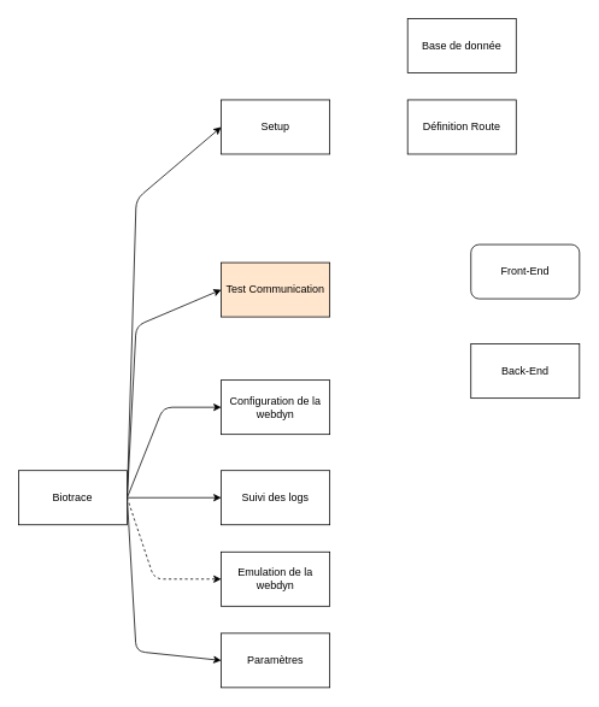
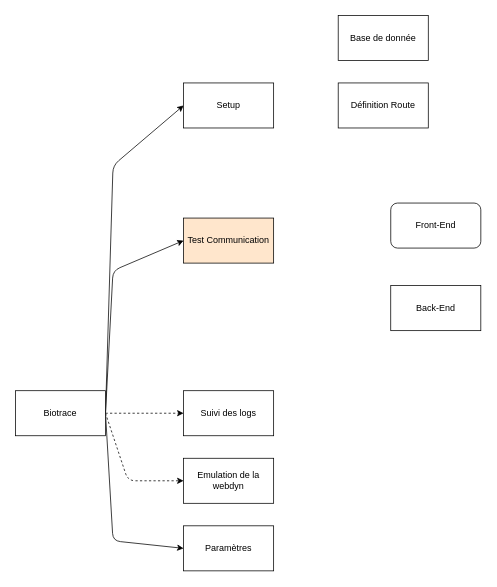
  <mxCell id="0" />
  <mxCell id="1" parent="0" />
  <mxCell id="2" style="edgeStyle=none;html=1;exitX=1;exitY=0.5;exitDx=0;exitDy=0;entryX=0;entryY=0.5;entryDx=0;entryDy=0;" parent="1" source="8" target="9" edge="1"><mxGeometry relative="1" as="geometry"><mxPoint x="240" y="350" as="targetPoint" /><Array as="points"><mxPoint x="150" y="360" /></Array></mxGeometry></mxCell>
- <mxCell id="3" style="edgeStyle=none;html=1;exitX=1;exitY=0.5;exitDx=0;exitDy=0;entryX=0;entryY=0.5;entryDx=0;entryDy=0;" parent="1" source="8" target="10" edge="1"><mxGeometry relative="1" as="geometry"><mxPoint x="240" y="450" as="targetPoint" /><Array as="points"><mxPoint x="180" y="450" /></Array></mxGeometry></mxCell>
- <mxCell id="4" style="edgeStyle=none;html=1;exitX=1;exitY=0.5;exitDx=0;exitDy=0;entryX=0;entryY=0.5;entryDx=0;entryDy=0;" parent="1" source="8" target="11" edge="1"><mxGeometry relative="1" as="geometry" /></mxCell>
+ <mxCell id="4" style="edgeStyle=none;html=1;exitX=1;exitY=0.5;exitDx=0;exitDy=0;entryX=0;entryY=0.5;entryDx=0;entryDy=0;dashed=1;" parent="1" source="8" target="11" edge="1"><mxGeometry relative="1" as="geometry" /></mxCell>
  <mxCell id="5" style="edgeStyle=none;html=1;exitX=1;exitY=0.5;exitDx=0;exitDy=0;entryX=0;entryY=0.5;entryDx=0;entryDy=0;dashed=1;" parent="1" source="8" target="12" edge="1"><mxGeometry relative="1" as="geometry"><Array as="points"><mxPoint x="170" y="640" /></Array></mxGeometry></mxCell>
  <mxCell id="6" style="edgeStyle=none;html=1;exitX=1;exitY=0.5;exitDx=0;exitDy=0;entryX=0;entryY=0.5;entryDx=0;entryDy=0;" parent="1" source="8" target="13" edge="1"><mxGeometry relative="1" as="geometry"><Array as="points"><mxPoint x="150" y="720" /></Array></mxGeometry></mxCell>
  <mxCell id="7" style="edgeStyle=none;html=1;exitX=1;exitY=0.5;exitDx=0;exitDy=0;entryX=0;entryY=0.5;entryDx=0;entryDy=0;" edge="1" parent="1" source="8" target="16"><mxGeometry relative="1" as="geometry"><Array as="points"><mxPoint x="150" y="220" /></Array></mxGeometry></mxCell>
  <mxCell id="8" value="Biotrace" style="rounded=0;whiteSpace=wrap;html=1;" parent="1" vertex="1"><mxGeometry x="20" y="520" width="120" height="60" as="geometry" /></mxCell>
  <mxCell id="9" value="Test Communication" style="rounded=0;whiteSpace=wrap;html=1;fillColor=#ffe6cc;" parent="1" vertex="1"><mxGeometry x="244" y="290" width="120" height="60" as="geometry" /></mxCell>
- <mxCell id="10" value="Configuration de la webdyn" style="rounded=0;whiteSpace=wrap;html=1;" parent="1" vertex="1"><mxGeometry x="244" y="420" width="120" height="60" as="geometry" /></mxCell>
  <mxCell id="11" value="Suivi des logs" style="rounded=0;whiteSpace=wrap;html=1;" parent="1" vertex="1"><mxGeometry x="244" y="520" width="120" height="60" as="geometry" /></mxCell>
  <mxCell id="12" value="Emulation de la webdyn" style="rounded=0;whiteSpace=wrap;html=1;" parent="1" vertex="1"><mxGeometry x="244" y="610" width="120" height="60" as="geometry" /></mxCell>
  <mxCell id="13" value="Paramètres" style="rounded=0;whiteSpace=wrap;html=1;" parent="1" vertex="1"><mxGeometry x="244" y="700" width="120" height="60" as="geometry" /></mxCell>
  <mxCell id="14" value="Front-End" style="whiteSpace=wrap;html=1;rounded=1;" parent="1" vertex="1"><mxGeometry x="520" y="270" width="120" height="60" as="geometry" /></mxCell>
  <mxCell id="15" value="Back-End" style="rounded=0;whiteSpace=wrap;html=1;" parent="1" vertex="1"><mxGeometry x="520" y="380" width="120" height="60" as="geometry" /></mxCell>
  <mxCell id="16" value="Setup" style="rounded=0;whiteSpace=wrap;html=1;" vertex="1" parent="1"><mxGeometry x="244" y="110" width="120" height="60" as="geometry" /></mxCell>
  <mxCell id="17" value="Base de donnée" style="rounded=0;whiteSpace=wrap;html=1;" vertex="1" parent="1"><mxGeometry x="450" y="20" width="120" height="60" as="geometry" /></mxCell>
  <mxCell id="18" value="Définition Route" style="rounded=0;whiteSpace=wrap;html=1;" vertex="1" parent="1"><mxGeometry x="450" y="110" width="120" height="60" as="geometry" /></mxCell>
